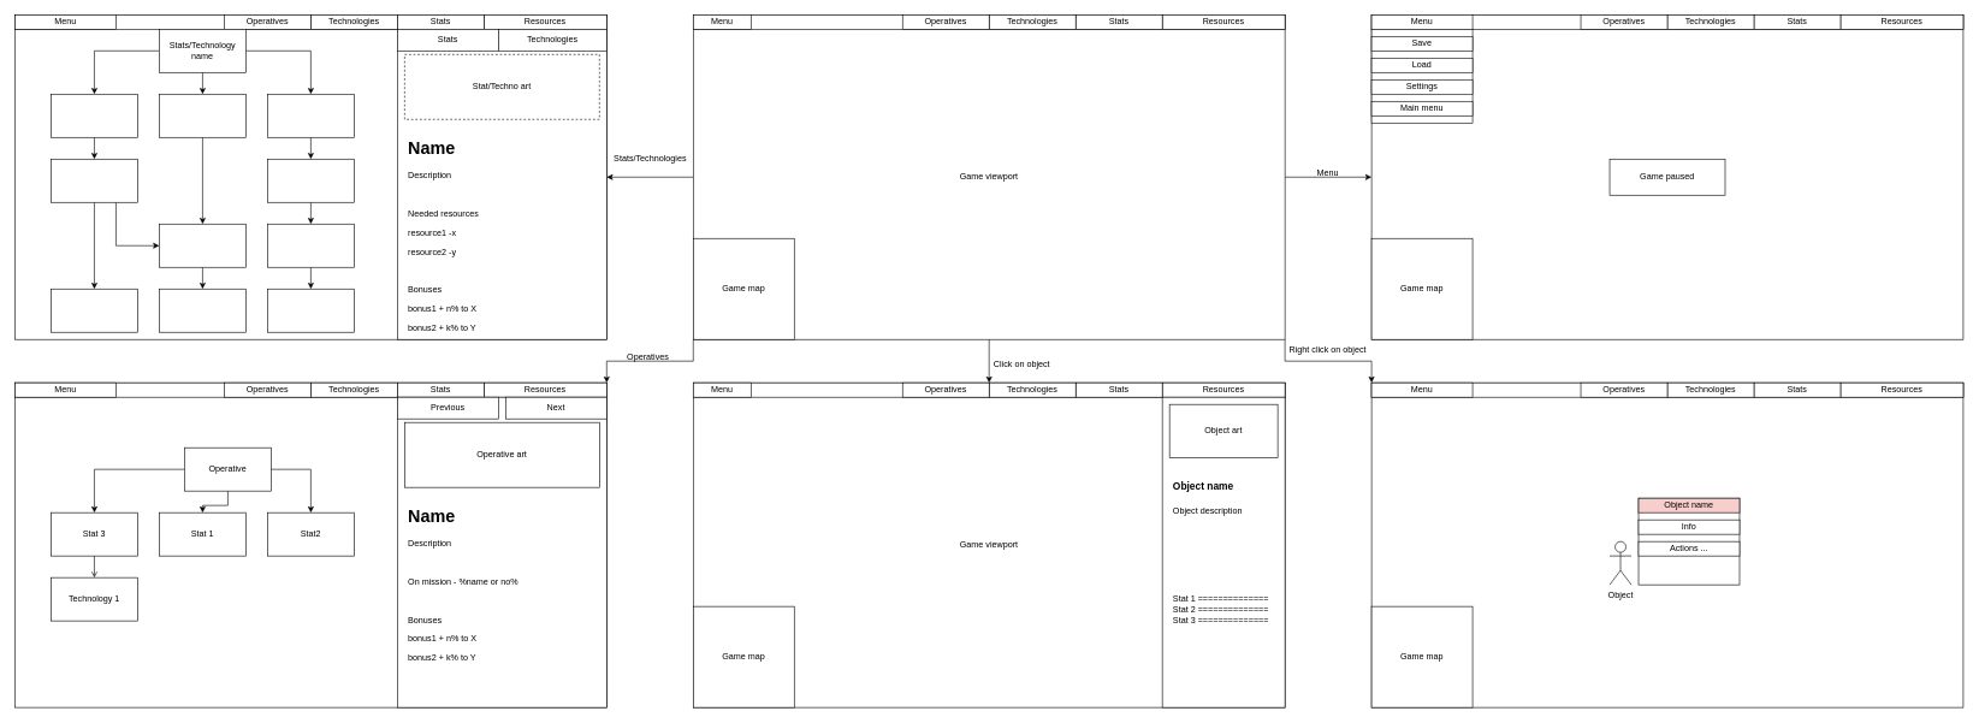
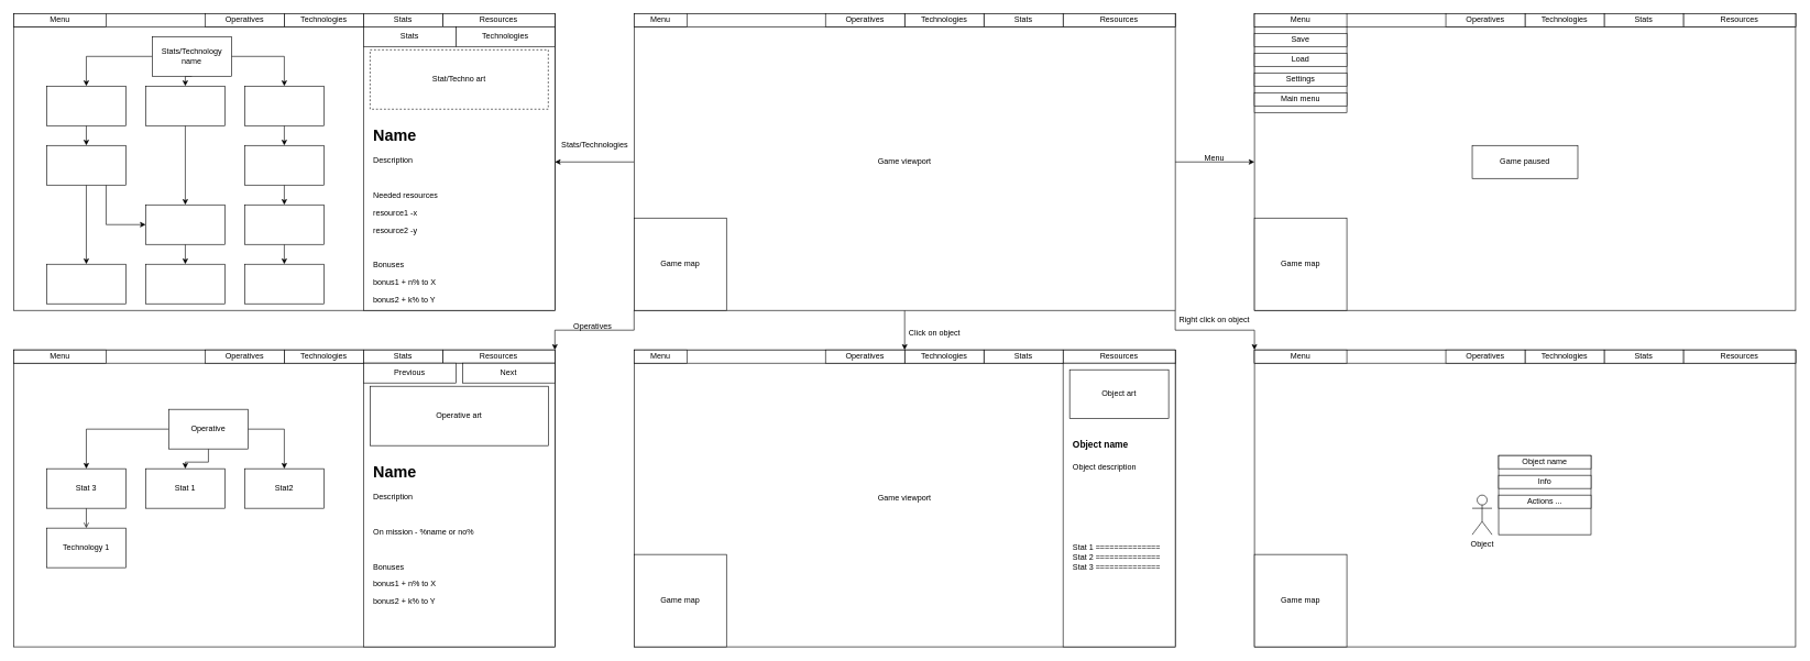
  <mxCell id="0" />
  <mxCell id="1" parent="0" />
  <mxCell id="2" style="edgeStyle=orthogonalEdgeStyle;rounded=0;orthogonalLoop=1;jettySize=auto;html=1;exitX=1;exitY=0.5;exitDx=0;exitDy=0;entryX=0;entryY=0.5;entryDx=0;entryDy=0;" edge="1" parent="1" source="6" target="15"><mxGeometry relative="1" as="geometry" /></mxCell>
  <mxCell id="3" style="edgeStyle=orthogonalEdgeStyle;rounded=0;orthogonalLoop=1;jettySize=auto;html=1;exitX=0.5;exitY=1;exitDx=0;exitDy=0;entryX=1;entryY=0;entryDx=0;entryDy=0;" edge="1" parent="1" source="6" target="37"><mxGeometry relative="1" as="geometry" /></mxCell>
  <mxCell id="4" style="edgeStyle=orthogonalEdgeStyle;rounded=0;orthogonalLoop=1;jettySize=auto;html=1;exitX=1;exitY=1;exitDx=0;exitDy=0;entryX=0;entryY=0;entryDx=0;entryDy=0;" edge="1" parent="1" source="6" target="42"><mxGeometry relative="1" as="geometry" /></mxCell>
  <mxCell id="5" style="edgeStyle=orthogonalEdgeStyle;rounded=0;orthogonalLoop=1;jettySize=auto;html=1;exitX=0;exitY=0.5;exitDx=0;exitDy=0;entryX=1;entryY=0.5;entryDx=0;entryDy=0;" edge="1" parent="1" source="6" target="56"><mxGeometry relative="1" as="geometry" /></mxCell>
  <mxCell id="6" value="Game viewport" style="rounded=0;whiteSpace=wrap;html=1;" vertex="1" parent="1"><mxGeometry width="820" height="450" as="geometry" x="960" y="20" /></mxCell>
  <mxCell id="7" style="edgeStyle=orthogonalEdgeStyle;rounded=0;orthogonalLoop=1;jettySize=auto;html=1;exitX=0;exitY=1;exitDx=0;exitDy=0;entryX=1;entryY=0;entryDx=0;entryDy=0;" edge="1" parent="1" source="8" target="93"><mxGeometry relative="1" as="geometry" /></mxCell>
  <mxCell id="8" value="Game map" style="whiteSpace=wrap;html=1;aspect=fixed;" vertex="1" parent="1"><mxGeometry y="330" width="140" height="140" as="geometry" x="960" /></mxCell>
  <mxCell id="9" value="" style="rounded=0;whiteSpace=wrap;html=1;" vertex="1" parent="1"><mxGeometry width="820" height="20" as="geometry" x="960" y="20" /></mxCell>
  <mxCell id="10" value="Resources" style="rounded=0;whiteSpace=wrap;html=1;" vertex="1" parent="1"><mxGeometry x="1610" width="170" height="20" as="geometry" y="20" /></mxCell>
  <mxCell id="11" value="Menu" style="rounded=0;whiteSpace=wrap;html=1;" vertex="1" parent="1"><mxGeometry width="80" height="20" as="geometry" x="960" y="20" /></mxCell>
  <mxCell id="12" value="Stats" style="rounded=0;whiteSpace=wrap;html=1;" vertex="1" parent="1"><mxGeometry x="1490" width="120" height="20" as="geometry" y="20" /></mxCell>
  <mxCell id="13" value="Technologies" style="rounded=0;whiteSpace=wrap;html=1;" vertex="1" parent="1"><mxGeometry x="1370" width="120" height="20" as="geometry" y="20" /></mxCell>
  <mxCell id="14" value="Operatives" style="rounded=0;whiteSpace=wrap;html=1;" vertex="1" parent="1"><mxGeometry x="1250" width="120" height="20" as="geometry" y="20" /></mxCell>
  <mxCell id="15" value="" style="rounded=0;whiteSpace=wrap;html=1;" vertex="1" parent="1"><mxGeometry x="1900" width="820" height="450" as="geometry" y="20" /></mxCell>
  <mxCell id="16" value="Game map" style="whiteSpace=wrap;html=1;aspect=fixed;" vertex="1" parent="1"><mxGeometry x="1900" y="330" width="140" height="140" as="geometry" /></mxCell>
  <mxCell id="17" value="" style="rounded=0;whiteSpace=wrap;html=1;" vertex="1" parent="1"><mxGeometry x="1900" width="820" height="20" as="geometry" y="20" /></mxCell>
  <mxCell id="18" value="Resources" style="rounded=0;whiteSpace=wrap;html=1;" vertex="1" parent="1"><mxGeometry x="2550" width="170" height="20" as="geometry" y="20" /></mxCell>
  <mxCell id="19" value="Menu" style="rounded=0;whiteSpace=wrap;html=1;" vertex="1" parent="1"><mxGeometry x="1900" width="140" height="20" as="geometry" y="20" /></mxCell>
  <mxCell id="20" value="Stats" style="rounded=0;whiteSpace=wrap;html=1;" vertex="1" parent="1"><mxGeometry x="2430" width="120" height="20" as="geometry" y="20" /></mxCell>
  <mxCell id="21" value="Technologies" style="rounded=0;whiteSpace=wrap;html=1;" vertex="1" parent="1"><mxGeometry x="2310" width="120" height="20" as="geometry" y="20" /></mxCell>
  <mxCell id="22" value="Operatives" style="rounded=0;whiteSpace=wrap;html=1;" vertex="1" parent="1"><mxGeometry x="2190" width="120" height="20" as="geometry" y="20" /></mxCell>
  <mxCell id="23" value="Menu" style="text;html=1;align=center;verticalAlign=middle;resizable=0;points=[];autosize=1;" vertex="1" parent="1"><mxGeometry x="1814" y="230" width="50" height="20" as="geometry" /></mxCell>
  <mxCell id="24" value="" style="rounded=0;whiteSpace=wrap;html=1;" vertex="1" parent="1"><mxGeometry x="1900" y="40" width="140" height="130" as="geometry" /></mxCell>
  <mxCell id="25" value="Save" style="rounded=0;whiteSpace=wrap;html=1;" vertex="1" parent="1"><mxGeometry x="1900" y="50" width="140" height="20" as="geometry" /></mxCell>
  <mxCell id="26" value="Load" style="rounded=0;whiteSpace=wrap;html=1;" vertex="1" parent="1"><mxGeometry x="1900" y="80" width="140" height="20" as="geometry" /></mxCell>
  <mxCell id="27" value="Main menu" style="rounded=0;whiteSpace=wrap;html=1;" vertex="1" parent="1"><mxGeometry x="1900" y="140" width="140" height="20" as="geometry" /></mxCell>
  <mxCell id="28" value="Game paused" style="rounded=0;whiteSpace=wrap;html=1;" vertex="1" parent="1"><mxGeometry x="2230" y="220" width="160" height="50" as="geometry" /></mxCell>
  <mxCell id="29" value="Settings" style="rounded=0;whiteSpace=wrap;html=1;" vertex="1" parent="1"><mxGeometry x="1900" y="110" width="140" height="20" as="geometry" /></mxCell>
  <mxCell id="30" value="Game viewport" style="rounded=0;whiteSpace=wrap;html=1;" vertex="1" parent="1"><mxGeometry y="530" width="820" height="450" as="geometry" x="960" /></mxCell>
  <mxCell id="31" value="Game map" style="whiteSpace=wrap;html=1;aspect=fixed;" vertex="1" parent="1"><mxGeometry y="840" width="140" height="140" as="geometry" x="960" /></mxCell>
  <mxCell id="32" value="" style="rounded=0;whiteSpace=wrap;html=1;" vertex="1" parent="1"><mxGeometry y="530" width="820" height="20" as="geometry" x="960" /></mxCell>
  <mxCell id="33" value="Resources" style="rounded=0;whiteSpace=wrap;html=1;" vertex="1" parent="1"><mxGeometry x="1610" y="530" width="170" height="20" as="geometry" /></mxCell>
  <mxCell id="34" value="Menu" style="rounded=0;whiteSpace=wrap;html=1;" vertex="1" parent="1"><mxGeometry y="530" width="80" height="20" as="geometry" x="960" /></mxCell>
  <mxCell id="35" value="Stats" style="rounded=0;whiteSpace=wrap;html=1;" vertex="1" parent="1"><mxGeometry x="1490" y="530" width="120" height="20" as="geometry" /></mxCell>
  <mxCell id="36" value="Technologies" style="rounded=0;whiteSpace=wrap;html=1;" vertex="1" parent="1"><mxGeometry x="1370" y="530" width="120" height="20" as="geometry" /></mxCell>
  <mxCell id="37" value="Operatives" style="rounded=0;whiteSpace=wrap;html=1;" vertex="1" parent="1"><mxGeometry x="1250" y="530" width="120" height="20" as="geometry" /></mxCell>
  <mxCell id="38" value="" style="rounded=0;whiteSpace=wrap;html=1;" vertex="1" parent="1"><mxGeometry x="1900" y="530" width="820" height="450" as="geometry" /></mxCell>
  <mxCell id="39" value="Game map" style="whiteSpace=wrap;html=1;aspect=fixed;" vertex="1" parent="1"><mxGeometry x="1900" y="840" width="140" height="140" as="geometry" /></mxCell>
  <mxCell id="40" value="" style="rounded=0;whiteSpace=wrap;html=1;" vertex="1" parent="1"><mxGeometry x="1900" y="530" width="820" height="20" as="geometry" /></mxCell>
  <mxCell id="41" value="Resources" style="rounded=0;whiteSpace=wrap;html=1;" vertex="1" parent="1"><mxGeometry x="2550" y="530" width="170" height="20" as="geometry" /></mxCell>
  <mxCell id="42" value="Menu" style="rounded=0;whiteSpace=wrap;html=1;" vertex="1" parent="1"><mxGeometry x="1900" y="530" width="140" height="20" as="geometry" /></mxCell>
  <mxCell id="43" value="Stats" style="rounded=0;whiteSpace=wrap;html=1;" vertex="1" parent="1"><mxGeometry x="2430" y="530" width="120" height="20" as="geometry" /></mxCell>
  <mxCell id="44" value="Technologies" style="rounded=0;whiteSpace=wrap;html=1;" vertex="1" parent="1"><mxGeometry x="2310" y="530" width="120" height="20" as="geometry" /></mxCell>
  <mxCell id="45" value="Operatives" style="rounded=0;whiteSpace=wrap;html=1;" vertex="1" parent="1"><mxGeometry x="2190" y="530" width="120" height="20" as="geometry" /></mxCell>
  <mxCell id="46" value="" style="rounded=0;whiteSpace=wrap;html=1;" vertex="1" parent="1"><mxGeometry x="2270" y="690" width="140" height="120" as="geometry" /></mxCell>
- <mxCell id="47" value="Object name" style="rounded=0;whiteSpace=wrap;html=1;fillColor=#f8cecc;" vertex="1" parent="1"><mxGeometry x="2270" y="690" width="140" height="20" as="geometry" /></mxCell>
+ <mxCell id="47" value="Object name" style="rounded=0;whiteSpace=wrap;html=1;" vertex="1" parent="1"><mxGeometry x="2270" y="690" width="140" height="20" as="geometry" /></mxCell>
  <mxCell id="48" value="Info" style="rounded=0;whiteSpace=wrap;html=1;" vertex="1" parent="1"><mxGeometry x="2270" y="720" width="140" height="20" as="geometry" /></mxCell>
  <mxCell id="49" value="Actions ..." style="rounded=0;whiteSpace=wrap;html=1;" vertex="1" parent="1"><mxGeometry x="2270" y="750" width="140" height="20" as="geometry" /></mxCell>
  <mxCell id="50" value="" style="rounded=0;whiteSpace=wrap;html=1;" vertex="1" parent="1"><mxGeometry x="1610" y="550" width="170" height="430" as="geometry" /></mxCell>
  <mxCell id="51" value="Click on object" style="text;html=1;align=center;verticalAlign=middle;resizable=0;points=[];autosize=1;" vertex="1" parent="1"><mxGeometry x="1370" y="495" width="90" height="20" as="geometry" /></mxCell>
  <mxCell id="52" value="Object art" style="rounded=0;whiteSpace=wrap;html=1;" vertex="1" parent="1"><mxGeometry x="1620" y="560" width="150" height="74" as="geometry" /></mxCell>
  <mxCell id="53" value="&lt;h1&gt;&lt;font style=&quot;font-size: 14px&quot;&gt;Object name&lt;/font&gt;&lt;/h1&gt;&lt;p&gt;Object description&lt;/p&gt;&lt;p&gt;&lt;br&gt;&lt;/p&gt;&lt;p&gt;&lt;br&gt;&lt;/p&gt;&lt;p&gt;&lt;/p&gt;&lt;br&gt;&lt;br&gt;&lt;br&gt;Stat 1 ==============&lt;br&gt;Stat 2 ==============&lt;br&gt;Stat 3 ==============" style="text;html=1;strokeColor=none;fillColor=none;spacing=5;spacingTop=-20;whiteSpace=wrap;overflow=hidden;rounded=0;" vertex="1" parent="1"><mxGeometry x="1620" y="650" width="150" height="320" as="geometry" /></mxCell>
  <mxCell id="54" value="Object" style="shape=umlActor;verticalLabelPosition=bottom;labelBackgroundColor=#ffffff;verticalAlign=top;html=1;outlineConnect=0;" vertex="1" parent="1"><mxGeometry x="2230" y="750" width="30" height="60" as="geometry" /></mxCell>
  <mxCell id="55" value="Right click on object" style="text;html=1;align=center;verticalAlign=middle;resizable=0;points=[];autosize=1;" vertex="1" parent="1"><mxGeometry x="1779" y="475" width="120" height="20" as="geometry" /></mxCell>
  <mxCell id="56" value="" style="rounded=0;whiteSpace=wrap;html=1;" vertex="1" parent="1"><mxGeometry x="20" width="820" height="450" as="geometry" y="20" /></mxCell>
  <mxCell id="57" value="" style="rounded=0;whiteSpace=wrap;html=1;" vertex="1" parent="1"><mxGeometry x="20" width="820" height="20" as="geometry" y="20" /></mxCell>
  <mxCell id="58" value="Resources" style="rounded=0;whiteSpace=wrap;html=1;" vertex="1" parent="1"><mxGeometry x="670" width="170" height="20" as="geometry" y="20" /></mxCell>
  <mxCell id="59" value="Menu" style="rounded=0;whiteSpace=wrap;html=1;" vertex="1" parent="1"><mxGeometry x="20" width="140" height="20" as="geometry" y="20" /></mxCell>
  <mxCell id="60" value="Stats" style="rounded=0;whiteSpace=wrap;html=1;" vertex="1" parent="1"><mxGeometry x="550" width="120" height="20" as="geometry" y="20" /></mxCell>
  <mxCell id="61" value="Technologies" style="rounded=0;whiteSpace=wrap;html=1;" vertex="1" parent="1"><mxGeometry x="430" width="120" height="20" as="geometry" y="20" /></mxCell>
  <mxCell id="62" value="Operatives" style="rounded=0;whiteSpace=wrap;html=1;" vertex="1" parent="1"><mxGeometry x="310" width="120" height="20" as="geometry" y="20" /></mxCell>
  <mxCell id="63" value="Stats/Technologies" style="text;html=1;align=center;verticalAlign=middle;resizable=0;points=[];autosize=1;" vertex="1" parent="1"><mxGeometry x="840" y="210" width="120" height="20" as="geometry" /></mxCell>
  <mxCell id="64" style="edgeStyle=orthogonalEdgeStyle;rounded=0;orthogonalLoop=1;jettySize=auto;html=1;exitX=0.5;exitY=1;exitDx=0;exitDy=0;entryX=0.5;entryY=0;entryDx=0;entryDy=0;" edge="1" parent="1" source="67" target="69"><mxGeometry relative="1" as="geometry" /></mxCell>
  <mxCell id="65" style="edgeStyle=orthogonalEdgeStyle;rounded=0;orthogonalLoop=1;jettySize=auto;html=1;exitX=0;exitY=0.5;exitDx=0;exitDy=0;entryX=0.5;entryY=0;entryDx=0;entryDy=0;" edge="1" parent="1" source="67" target="71"><mxGeometry relative="1" as="geometry" /></mxCell>
  <mxCell id="66" style="edgeStyle=orthogonalEdgeStyle;rounded=0;orthogonalLoop=1;jettySize=auto;html=1;exitX=1;exitY=0.5;exitDx=0;exitDy=0;entryX=0.5;entryY=0;entryDx=0;entryDy=0;" edge="1" parent="1" source="67" target="73"><mxGeometry relative="1" as="geometry" /></mxCell>
- <mxCell id="67" value="Stats/Technology name" style="rounded=0;whiteSpace=wrap;html=1;" vertex="1" parent="1"><mxGeometry x="220" y="40" width="120" height="60" as="geometry" /></mxCell>
+ <mxCell id="67" value="Stats/Technology name" style="rounded=0;whiteSpace=wrap;html=1;" vertex="1" parent="1"><mxGeometry x="230" y="55" width="120" height="60" as="geometry" /></mxCell>
  <mxCell id="68" style="edgeStyle=orthogonalEdgeStyle;rounded=0;orthogonalLoop=1;jettySize=auto;html=1;exitX=0.5;exitY=1;exitDx=0;exitDy=0;entryX=0.5;entryY=0;entryDx=0;entryDy=0;" edge="1" parent="1" source="69" target="80"><mxGeometry relative="1" as="geometry" /></mxCell>
  <mxCell id="69" value="" style="rounded=0;whiteSpace=wrap;html=1;" vertex="1" parent="1"><mxGeometry x="220" y="130" width="120" height="60" as="geometry" /></mxCell>
  <mxCell id="70" style="edgeStyle=orthogonalEdgeStyle;rounded=0;orthogonalLoop=1;jettySize=auto;html=1;exitX=0.5;exitY=1;exitDx=0;exitDy=0;entryX=0.5;entryY=0;entryDx=0;entryDy=0;" edge="1" parent="1" source="71" target="76"><mxGeometry relative="1" as="geometry" /></mxCell>
  <mxCell id="71" value="" style="rounded=0;whiteSpace=wrap;html=1;" vertex="1" parent="1"><mxGeometry x="70" y="130" width="120" height="60" as="geometry" /></mxCell>
  <mxCell id="72" style="edgeStyle=orthogonalEdgeStyle;rounded=0;orthogonalLoop=1;jettySize=auto;html=1;exitX=0.5;exitY=1;exitDx=0;exitDy=0;entryX=0.5;entryY=0;entryDx=0;entryDy=0;" edge="1" parent="1" source="73" target="78"><mxGeometry relative="1" as="geometry" /></mxCell>
  <mxCell id="73" value="" style="rounded=0;whiteSpace=wrap;html=1;" vertex="1" parent="1"><mxGeometry x="370" y="130" width="120" height="60" as="geometry" /></mxCell>
  <mxCell id="74" style="edgeStyle=orthogonalEdgeStyle;rounded=0;orthogonalLoop=1;jettySize=auto;html=1;exitX=0.5;exitY=1;exitDx=0;exitDy=0;entryX=0.5;entryY=0;entryDx=0;entryDy=0;" edge="1" parent="1" source="76" target="84"><mxGeometry relative="1" as="geometry" /></mxCell>
  <mxCell id="75" style="edgeStyle=orthogonalEdgeStyle;rounded=0;orthogonalLoop=1;jettySize=auto;html=1;exitX=0.75;exitY=1;exitDx=0;exitDy=0;entryX=0;entryY=0.5;entryDx=0;entryDy=0;" edge="1" parent="1" source="76" target="80"><mxGeometry relative="1" as="geometry" /></mxCell>
  <mxCell id="76" value="" style="rounded=0;whiteSpace=wrap;html=1;" vertex="1" parent="1"><mxGeometry x="70" y="220" width="120" height="60" as="geometry" /></mxCell>
  <mxCell id="77" style="edgeStyle=orthogonalEdgeStyle;rounded=0;orthogonalLoop=1;jettySize=auto;html=1;exitX=0.5;exitY=1;exitDx=0;exitDy=0;entryX=0.5;entryY=0;entryDx=0;entryDy=0;" edge="1" parent="1" source="78" target="82"><mxGeometry relative="1" as="geometry" /></mxCell>
  <mxCell id="78" value="" style="rounded=0;whiteSpace=wrap;html=1;" vertex="1" parent="1"><mxGeometry x="370" y="220" width="120" height="60" as="geometry" /></mxCell>
  <mxCell id="79" style="edgeStyle=orthogonalEdgeStyle;rounded=0;orthogonalLoop=1;jettySize=auto;html=1;exitX=0.5;exitY=1;exitDx=0;exitDy=0;entryX=0.5;entryY=0;entryDx=0;entryDy=0;" edge="1" parent="1" source="80" target="83"><mxGeometry relative="1" as="geometry" /></mxCell>
  <mxCell id="80" value="" style="rounded=0;whiteSpace=wrap;html=1;" vertex="1" parent="1"><mxGeometry x="220" y="310" width="120" height="60" as="geometry" /></mxCell>
  <mxCell id="81" style="edgeStyle=orthogonalEdgeStyle;rounded=0;orthogonalLoop=1;jettySize=auto;html=1;exitX=0.5;exitY=1;exitDx=0;exitDy=0;entryX=0.5;entryY=0;entryDx=0;entryDy=0;" edge="1" parent="1" source="82" target="85"><mxGeometry relative="1" as="geometry" /></mxCell>
  <mxCell id="82" value="" style="rounded=0;whiteSpace=wrap;html=1;" vertex="1" parent="1"><mxGeometry x="370" y="310" width="120" height="60" as="geometry" /></mxCell>
  <mxCell id="83" value="" style="rounded=0;whiteSpace=wrap;html=1;" vertex="1" parent="1"><mxGeometry x="220" y="400" width="120" height="60" as="geometry" /></mxCell>
  <mxCell id="84" value="" style="rounded=0;whiteSpace=wrap;html=1;" vertex="1" parent="1"><mxGeometry x="70" y="400" width="120" height="60" as="geometry" /></mxCell>
  <mxCell id="85" value="" style="rounded=0;whiteSpace=wrap;html=1;" vertex="1" parent="1"><mxGeometry x="370" y="400" width="120" height="60" as="geometry" /></mxCell>
  <mxCell id="86" value="" style="rounded=0;whiteSpace=wrap;html=1;" vertex="1" parent="1"><mxGeometry x="550" y="40" width="290" height="430" as="geometry" /></mxCell>
  <mxCell id="87" value="Stats" style="rounded=0;whiteSpace=wrap;html=1;" vertex="1" parent="1"><mxGeometry x="550" y="40" width="140" height="30" as="geometry" /></mxCell>
  <mxCell id="88" value="Technologies" style="rounded=0;whiteSpace=wrap;html=1;" vertex="1" parent="1"><mxGeometry x="690" y="40" width="150" height="30" as="geometry" /></mxCell>
  <mxCell id="89" value="Stat/Techno art" style="rounded=0;whiteSpace=wrap;html=1;dashed=1;" vertex="1" parent="1"><mxGeometry x="560" y="75" width="270" height="90" as="geometry" /></mxCell>
  <mxCell id="90" value="&lt;h1&gt;Name&lt;/h1&gt;&lt;p&gt;Description&lt;/p&gt;&lt;p&gt;&lt;br&gt;&lt;/p&gt;&lt;p&gt;Needed resources&lt;/p&gt;&lt;p&gt;resource1 -x&lt;/p&gt;&lt;p&gt;resource2 -y&lt;/p&gt;&lt;p&gt;&lt;br&gt;&lt;/p&gt;&lt;p&gt;Bonuses&lt;/p&gt;&lt;p&gt;bonus1 + n% to X&lt;/p&gt;bonus2 + k% to Y" style="text;html=1;strokeColor=none;fillColor=none;spacing=5;spacingTop=-20;whiteSpace=wrap;overflow=hidden;rounded=0;" vertex="1" parent="1"><mxGeometry x="560" y="185" width="270" height="275" as="geometry" /></mxCell>
  <mxCell id="91" value="" style="rounded=0;whiteSpace=wrap;html=1;" vertex="1" parent="1"><mxGeometry x="20" y="530" width="820" height="450" as="geometry" /></mxCell>
  <mxCell id="92" value="" style="rounded=0;whiteSpace=wrap;html=1;" vertex="1" parent="1"><mxGeometry x="20" y="530" width="820" height="20" as="geometry" /></mxCell>
  <mxCell id="93" value="Resources" style="rounded=0;whiteSpace=wrap;html=1;" vertex="1" parent="1"><mxGeometry x="670" y="530" width="170" height="20" as="geometry" /></mxCell>
  <mxCell id="94" value="Menu" style="rounded=0;whiteSpace=wrap;html=1;" vertex="1" parent="1"><mxGeometry x="20" y="530" width="140" height="20" as="geometry" /></mxCell>
  <mxCell id="95" value="Stats" style="rounded=0;whiteSpace=wrap;html=1;" vertex="1" parent="1"><mxGeometry x="550" y="530" width="120" height="20" as="geometry" /></mxCell>
  <mxCell id="96" value="Technologies" style="rounded=0;whiteSpace=wrap;html=1;" vertex="1" parent="1"><mxGeometry x="430" y="530" width="120" height="20" as="geometry" /></mxCell>
  <mxCell id="97" value="Operatives" style="rounded=0;whiteSpace=wrap;html=1;" vertex="1" parent="1"><mxGeometry x="310" y="530" width="120" height="20" as="geometry" /></mxCell>
  <mxCell id="98" style="edgeStyle=orthogonalEdgeStyle;rounded=0;orthogonalLoop=1;jettySize=auto;html=1;exitX=0.5;exitY=1;exitDx=0;exitDy=0;entryX=0.5;entryY=0;entryDx=0;entryDy=0;" edge="1" source="101" target="102" parent="1"><mxGeometry relative="1" as="geometry" /></mxCell>
  <mxCell id="99" style="edgeStyle=orthogonalEdgeStyle;rounded=0;orthogonalLoop=1;jettySize=auto;html=1;exitX=0;exitY=0.5;exitDx=0;exitDy=0;entryX=0.5;entryY=0;entryDx=0;entryDy=0;" edge="1" source="101" target="104" parent="1"><mxGeometry relative="1" as="geometry" /></mxCell>
  <mxCell id="100" style="edgeStyle=orthogonalEdgeStyle;rounded=0;orthogonalLoop=1;jettySize=auto;html=1;exitX=1;exitY=0.5;exitDx=0;exitDy=0;entryX=0.5;entryY=0;entryDx=0;entryDy=0;" edge="1" source="101" target="105" parent="1"><mxGeometry relative="1" as="geometry" /></mxCell>
  <mxCell id="101" value="Operative" style="rounded=0;whiteSpace=wrap;html=1;" vertex="1" parent="1"><mxGeometry x="255" y="620" width="120" height="60" as="geometry" /></mxCell>
  <mxCell id="102" value="Stat 1" style="rounded=0;whiteSpace=wrap;html=1;" vertex="1" parent="1"><mxGeometry x="220" y="710" width="120" height="60" as="geometry" /></mxCell>
  <mxCell id="103" style="edgeStyle=orthogonalEdgeStyle;rounded=0;orthogonalLoop=1;jettySize=auto;html=1;exitX=0.5;exitY=1;exitDx=0;exitDy=0;entryX=0.5;entryY=0;entryDx=0;entryDy=0;endArrow=open;" edge="1" source="104" target="106" parent="1"><mxGeometry relative="1" as="geometry" /></mxCell>
  <mxCell id="104" value="Stat 3" style="rounded=0;whiteSpace=wrap;html=1;" vertex="1" parent="1"><mxGeometry x="70" y="710" width="120" height="60" as="geometry" /></mxCell>
  <mxCell id="105" value="Stat2" style="rounded=0;whiteSpace=wrap;html=1;" vertex="1" parent="1"><mxGeometry x="370" y="710" width="120" height="60" as="geometry" /></mxCell>
  <mxCell id="106" value="Technology 1" style="rounded=0;whiteSpace=wrap;html=1;" vertex="1" parent="1"><mxGeometry x="70" y="800" width="120" height="60" as="geometry" /></mxCell>
  <mxCell id="107" value="" style="rounded=0;whiteSpace=wrap;html=1;" vertex="1" parent="1"><mxGeometry x="550" y="550" width="290" height="430" as="geometry" /></mxCell>
  <mxCell id="108" value="Previous" style="rounded=0;whiteSpace=wrap;html=1;" vertex="1" parent="1"><mxGeometry x="550" y="550" width="140" height="30" as="geometry" /></mxCell>
  <mxCell id="109" value="Next" style="rounded=0;whiteSpace=wrap;html=1;" vertex="1" parent="1"><mxGeometry x="700" y="550" width="140" height="30" as="geometry" /></mxCell>
  <mxCell id="110" value="Operative art" style="rounded=0;whiteSpace=wrap;html=1;" vertex="1" parent="1"><mxGeometry x="560" y="585" width="270" height="90" as="geometry" /></mxCell>
  <mxCell id="111" value="&lt;h1&gt;Name&lt;/h1&gt;&lt;p&gt;Description&lt;/p&gt;&lt;p&gt;&lt;br&gt;&lt;/p&gt;&lt;p&gt;On mission - %name or no%&lt;/p&gt;&lt;p&gt;&lt;br&gt;&lt;/p&gt;&lt;p&gt;Bonuses&lt;/p&gt;&lt;p&gt;bonus1 + n% to X&lt;/p&gt;bonus2 + k% to Y" style="text;html=1;strokeColor=none;fillColor=none;spacing=5;spacingTop=-20;whiteSpace=wrap;overflow=hidden;rounded=0;" vertex="1" parent="1"><mxGeometry x="560" y="695" width="270" height="275" as="geometry" /></mxCell>
  <mxCell id="112" value="Operatives" style="text;html=1;align=center;verticalAlign=middle;resizable=0;points=[];autosize=1;" vertex="1" parent="1"><mxGeometry x="862" y="485" width="70" height="20" as="geometry" /></mxCell>
